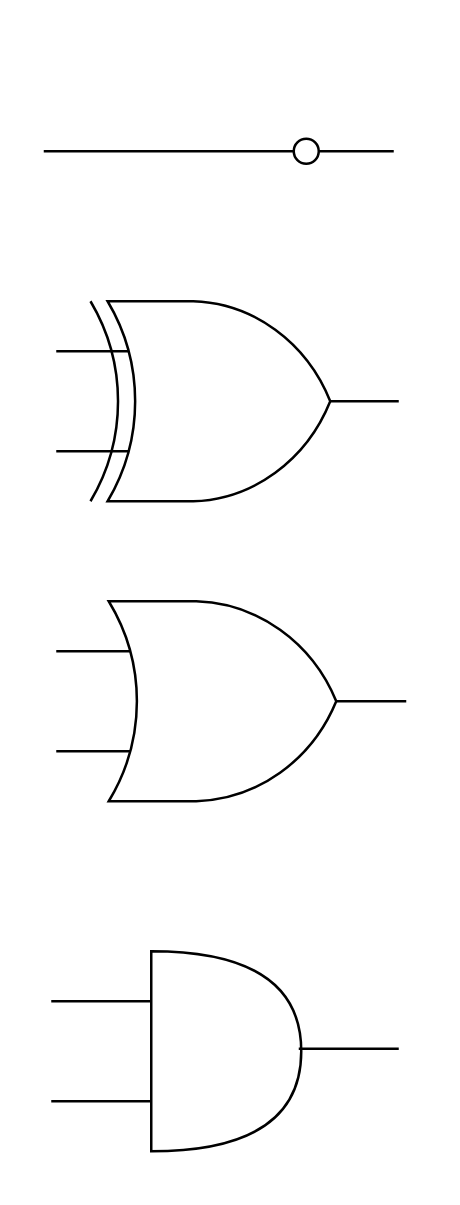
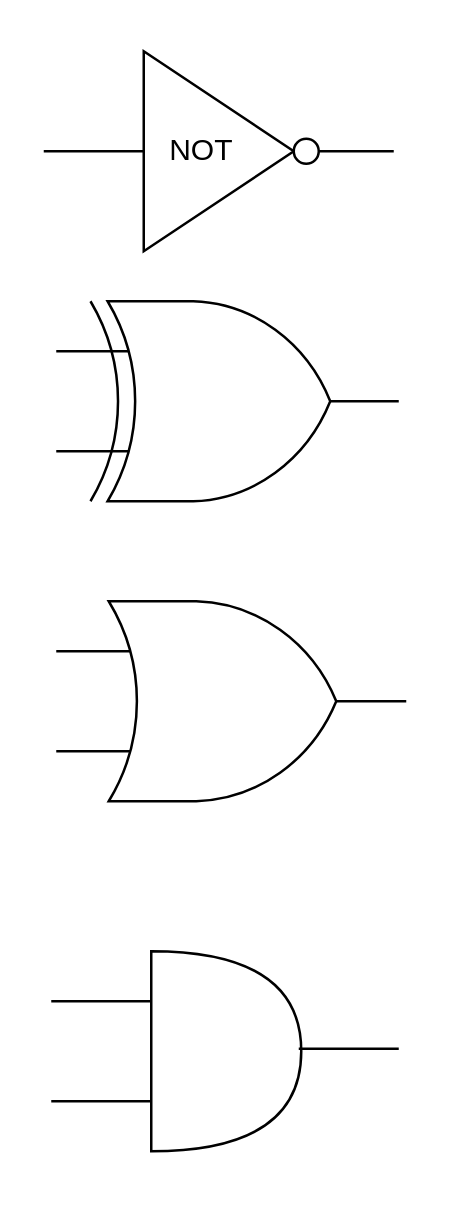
  <mxCell id="0" />
  <mxCell id="1" parent="0" />
  <mxCell id="2" value="" style="group" parent="1" vertex="1" connectable="0"><mxGeometry x="37" y="20" width="110" height="80" as="geometry" /></mxCell>
  <mxCell id="3" value="" style="endArrow=none;html=1;" parent="2" edge="1"><mxGeometry width="50" height="50" relative="1" as="geometry"><mxPoint x="-20" y="40" as="sourcePoint" /><mxPoint x="120" y="40" as="targetPoint" /></mxGeometry></mxCell>
+ <mxCell id="4" value="NOT&amp;nbsp; &amp;nbsp;&amp;nbsp;" style="triangle;whiteSpace=wrap;html=1;" parent="2" vertex="1"><mxGeometry x="20" width="60" height="80" as="geometry" /></mxCell>
  <mxCell id="5" value="" style="ellipse;whiteSpace=wrap;html=1;aspect=fixed;" parent="2" vertex="1"><mxGeometry x="80" y="35" width="10" height="10" as="geometry" /></mxCell>
  <mxCell id="6" value="" style="group" vertex="1" connectable="0" parent="1"><mxGeometry x="20" y="380" width="139" height="80" as="geometry" /></mxCell>
  <mxCell id="7" value="" style="shape=or;whiteSpace=wrap;html=1;" vertex="1" parent="6"><mxGeometry x="40" width="60" height="80" as="geometry" /></mxCell>
  <mxCell id="8" value="" style="endArrow=none;html=1;" edge="1" parent="6"><mxGeometry width="50" height="50" relative="1" as="geometry"><mxPoint x="40" y="60" as="sourcePoint" /><mxPoint y="60" as="targetPoint" /></mxGeometry></mxCell>
  <mxCell id="9" value="" style="endArrow=none;html=1;" edge="1" parent="6"><mxGeometry width="50" height="50" relative="1" as="geometry"><mxPoint x="40" y="20" as="sourcePoint" /><mxPoint y="20" as="targetPoint" /></mxGeometry></mxCell>
  <mxCell id="10" value="" style="endArrow=none;html=1;" edge="1" parent="6"><mxGeometry width="50" height="50" relative="1" as="geometry"><mxPoint x="139" y="39" as="sourcePoint" /><mxPoint x="99" y="39" as="targetPoint" /></mxGeometry></mxCell>
  <mxCell id="11" value="" style="verticalLabelPosition=bottom;shadow=0;dashed=0;align=center;html=1;verticalAlign=top;shape=mxgraph.electrical.logic_gates.logic_gate;operation=xor;" vertex="1" parent="1"><mxGeometry x="22" y="120" width="137" height="80" as="geometry" /></mxCell>
  <mxCell id="12" value="" style="verticalLabelPosition=bottom;shadow=0;dashed=0;align=center;html=1;verticalAlign=top;shape=mxgraph.electrical.logic_gates.logic_gate;operation=or;" vertex="1" parent="1"><mxGeometry x="22" y="240" width="140" height="80" as="geometry" /></mxCell>
